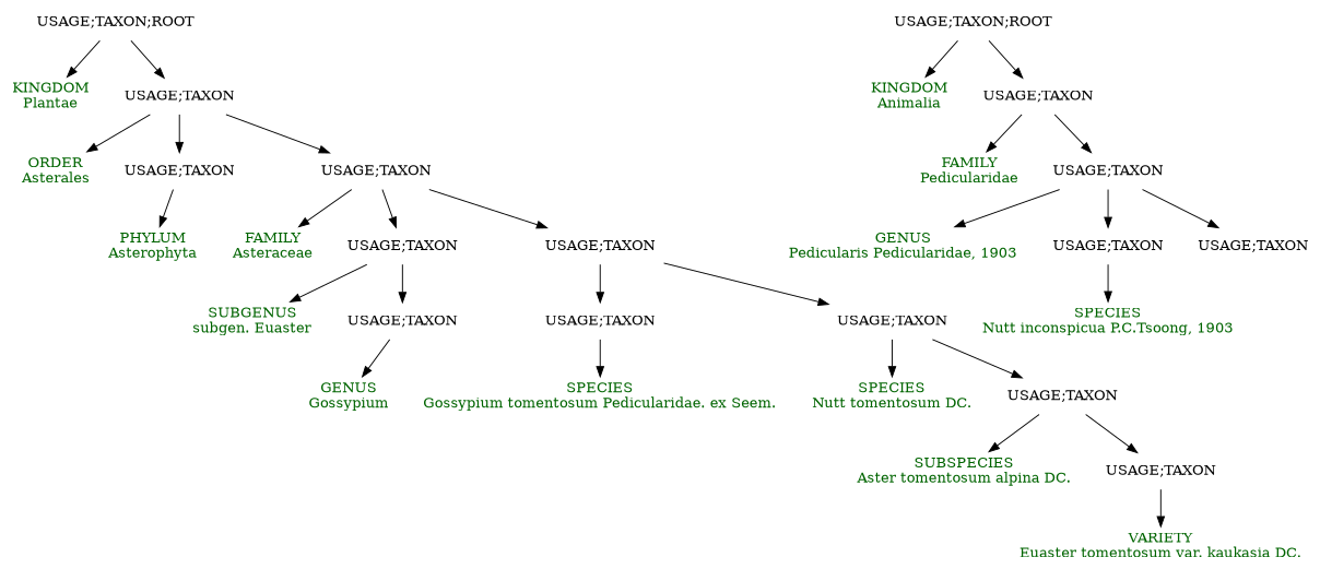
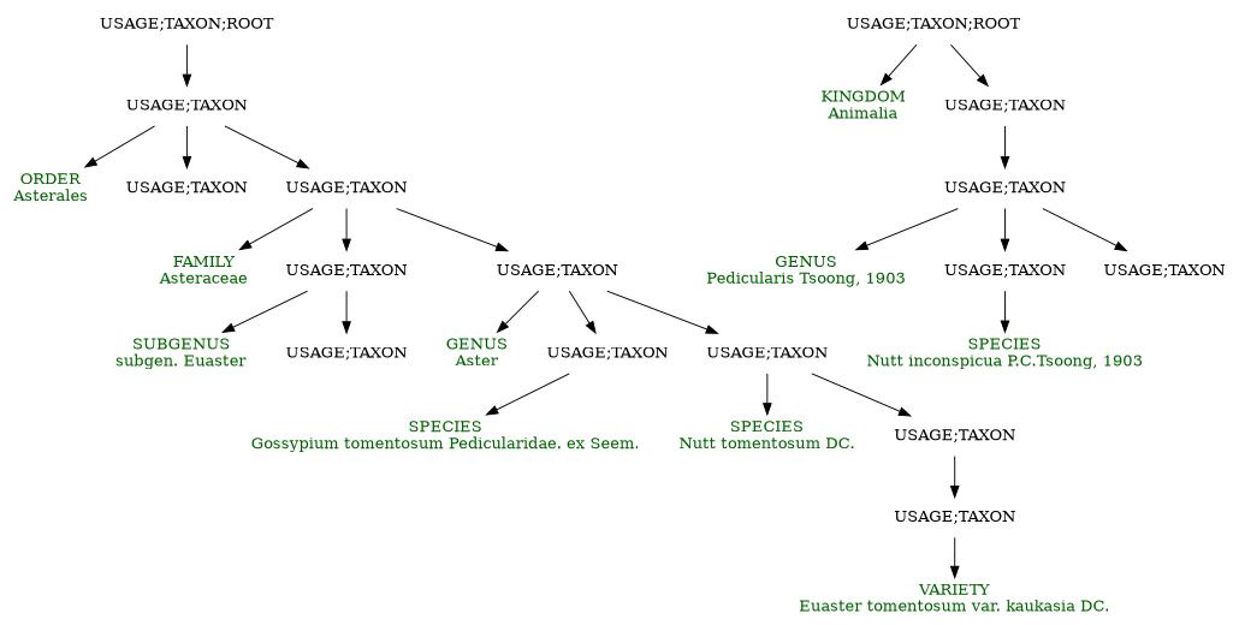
  digraph {
    node [shape=plaintext]
-   n1 [fontcolor=darkgreen label="KINGDOM\nPlantae"]
    n2 [label="USAGE;TAXON;ROOT"]
    n3 [label="USAGE;TAXON"]
    n4 [fontcolor=darkgreen label="ORDER\nAsterales"]
    n5 [label="USAGE;TAXON"]
    n6 [label="USAGE;TAXON"]
-   n7 [fontcolor=darkgreen label="PHYLUM\nAsterophyta"]
    n8 [fontcolor=darkgreen label="FAMILY\nAsteraceae"]
    n9 [label="USAGE;TAXON"]
    n10 [label="USAGE;TAXON"]
    n11 [fontcolor=darkgreen label="SUBGENUS\nsubgen. Euaster"]
    n12 [label="USAGE;TAXON"]
+   n13 [fontcolor=darkgreen label="GENUS\nAster"]
    n14 [label="USAGE;TAXON"]
    n15 [label="USAGE;TAXON"]
-   n16 [fontcolor=darkgreen label="GENUS\nGossypium"]
    n17 [fontcolor=darkgreen label="SPECIES\nGossypium tomentosum Pedicularidae. ex Seem."]
    n18 [fontcolor=darkgreen label="SPECIES\nNutt tomentosum DC."]
    n19 [label="USAGE;TAXON"]
-   n20 [fontcolor=darkgreen label="SUBSPECIES\nAster tomentosum alpina DC."]
    n21 [label="USAGE;TAXON"]
    n22 [fontcolor=darkgreen label="VARIETY\nEuaster tomentosum var. kaukasia DC."]
    n23 [fontcolor=darkgreen label="KINGDOM\nAnimalia"]
    n24 [label="USAGE;TAXON;ROOT"]
    n25 [label="USAGE;TAXON"]
-   n26 [fontcolor=darkgreen label="FAMILY\nPedicularidae"]
    n27 [label="USAGE;TAXON"]
-   n28 [fontcolor=darkgreen label="GENUS\nPedicularis Pedicularidae, 1903"]
+   n28 [fontcolor=darkgreen label="GENUS\nPedicularis Tsoong, 1903"]
    n29 [label="USAGE;TAXON"]
    n30 [label="USAGE;TAXON"]
    n31 [fontcolor=darkgreen label="SPECIES\nNutt inconspicua P.C.Tsoong, 1903"]
-   n2 -> n1
    n2 -> n3
    n3 -> n4
    n3 -> n5
    n3 -> n6
-   n5 -> n7
    n6 -> n8
    n6 -> n9
    n6 -> n10
    n9 -> n11
    n9 -> n12
+   n10 -> n13
    n10 -> n14
    n10 -> n15
-   n12 -> n16
    n14 -> n17
    n15 -> n18
    n15 -> n19
-   n19 -> n20
    n19 -> n21
    n21 -> n22
    n24 -> n23
    n24 -> n25
-   n25 -> n26
    n25 -> n27
    n27 -> n28
    n27 -> n29
    n27 -> n30
    n29 -> n31
  }
